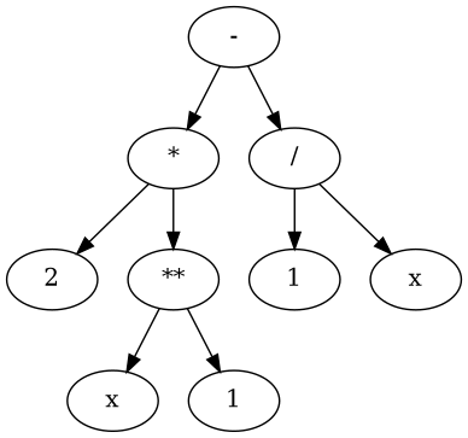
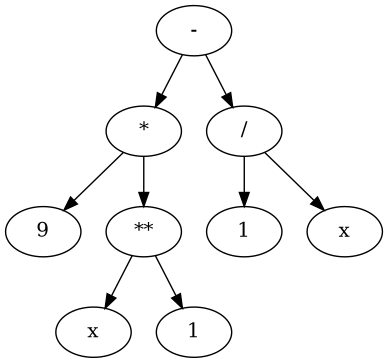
  digraph {
    n1 [label="-"]
    n2 [label="*"]
    n3 [label="/"]
-   n4 [label=2]
+   n4 [label=9]
    n5 [label="**"]
    n6 [label=x]
    n7 [label=1]
    n8 [label=1]
    n9 [label=x]
    n1 -> n2
    n1 -> n3
    n2 -> n4
    n2 -> n5
    n3 -> n8
    n3 -> n9
    n5 -> n6
    n5 -> n7
  }
